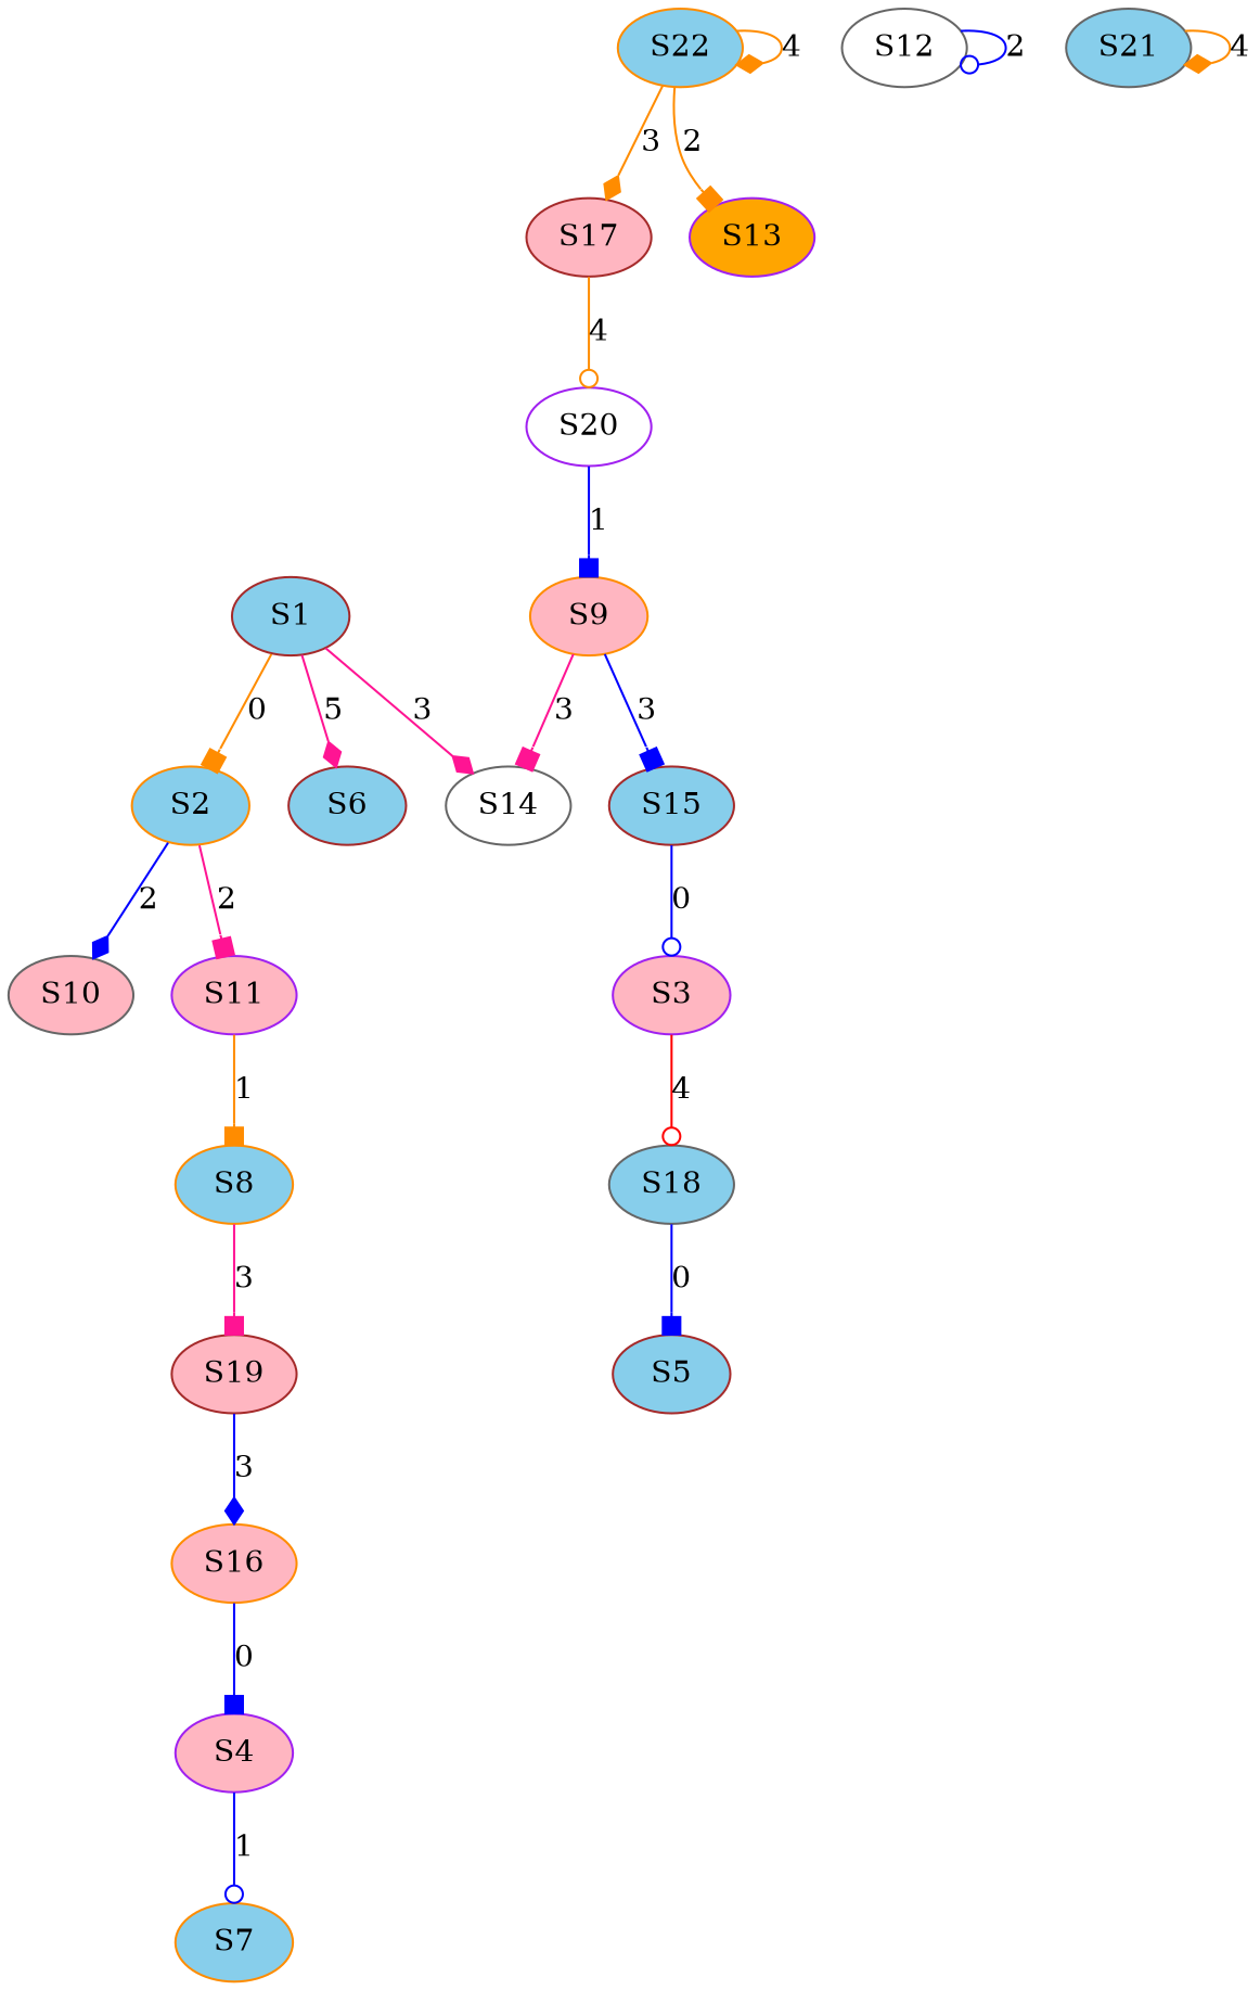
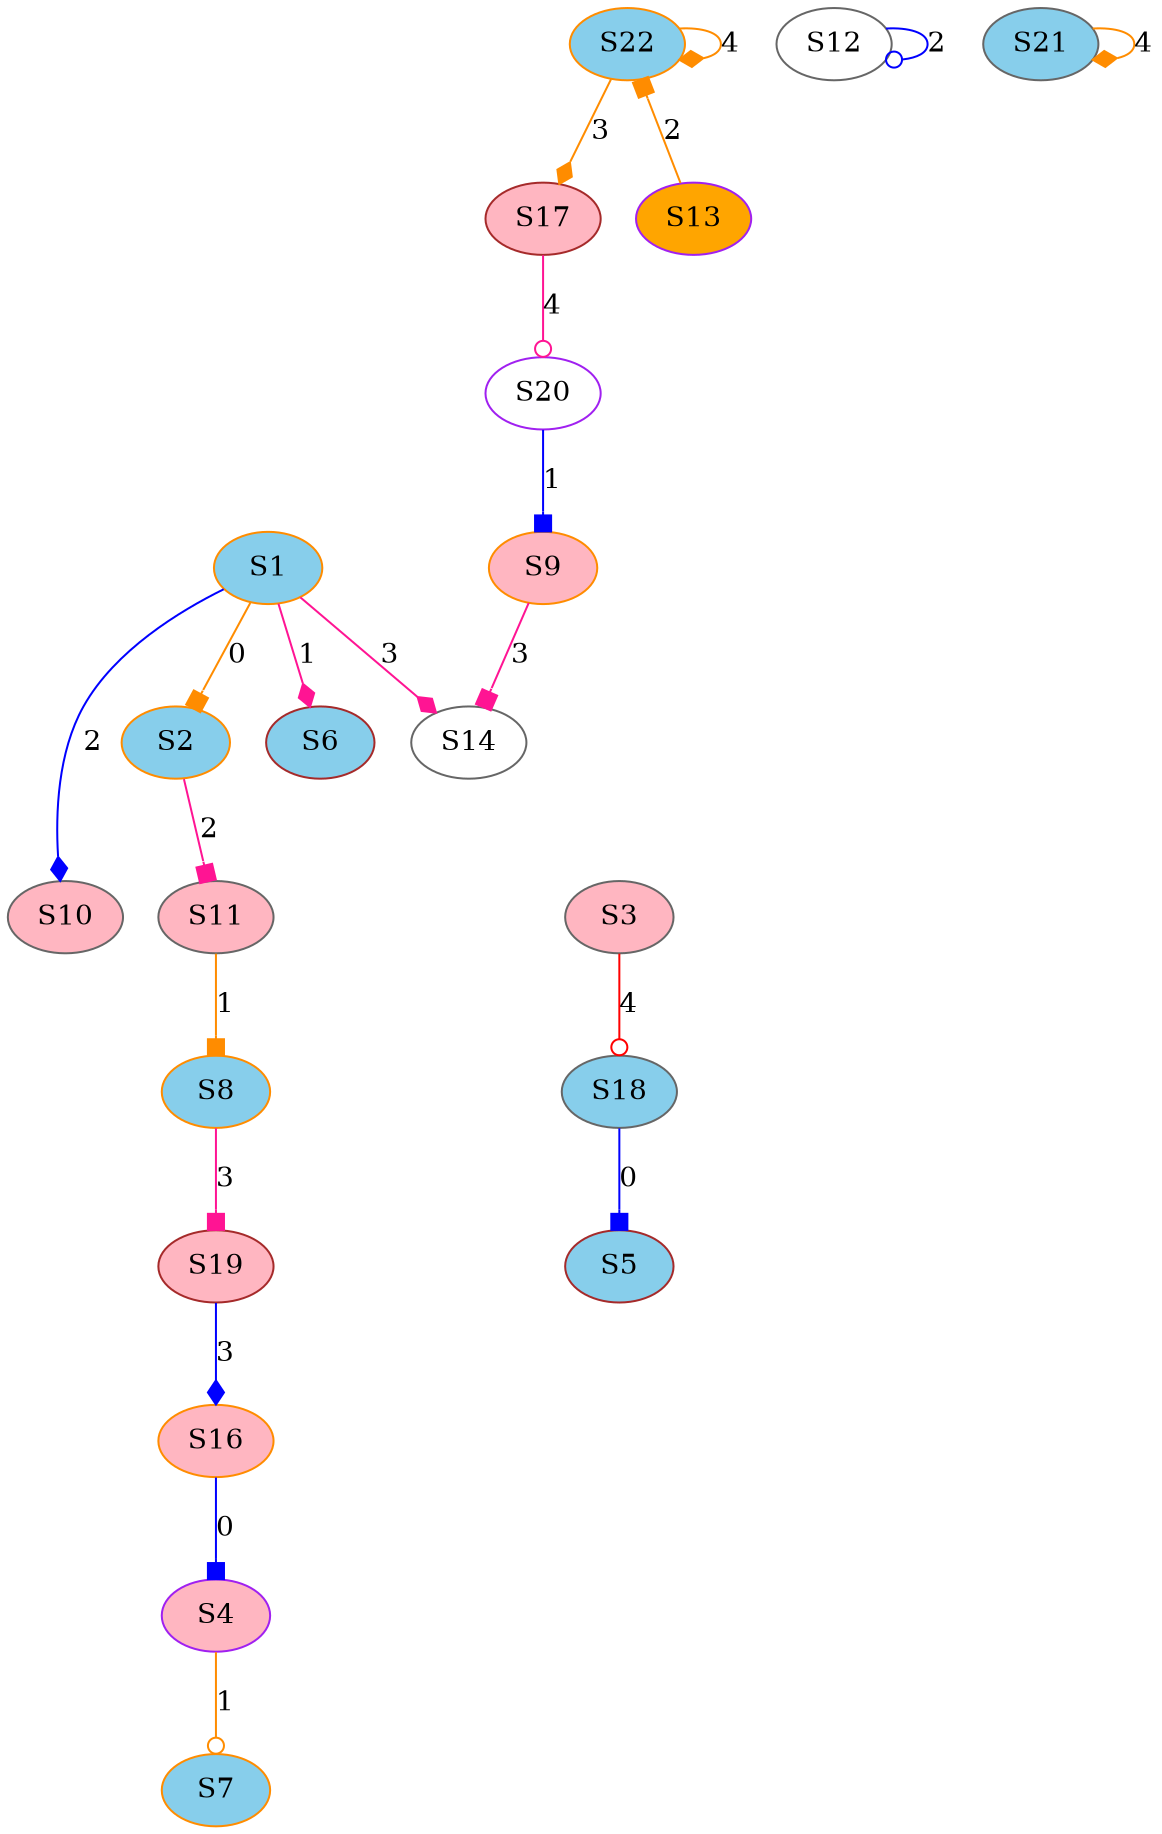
  strict digraph {
    node [color=darkorange fillcolor=skyblue style=filled]
    edge [arrowhead=box color=blue]
-   S1 [color=brown]
+   S1
    S2
    S6 [color=brown]
    S10 [color=gray40 fillcolor=lightpink]
    S14 [color=gray40 fillcolor=white]
-   S11 [color=purple fillcolor=lightpink]
+   S11 [color=gray40 fillcolor=lightpink]
    S8
-   S15 [color=brown]
-   S3 [color=purple fillcolor=lightpink]
+   S3 [color=gray40 fillcolor=lightpink]
    S18 [color=gray40]
    S5 [color=brown]
    S4 [color=purple fillcolor=lightpink]
    S16 [fillcolor=lightpink]
    S7
    S19 [color=brown fillcolor=lightpink]
    S20 [color=purple fillcolor=white]
    S9 [fillcolor=lightpink]
    S12 [color=gray40 fillcolor=white]
    S22
    S13 [color=purple fillcolor=orange]
    S17 [color=brown fillcolor=lightpink]
    S21 [color=gray40]
    S1 -> S2 [color=darkorange label=0]
-   S1 -> S6 [arrowhead=diamond color=deeppink label=5]
-   S2 -> S10 [arrowhead=diamond label=2]
+   S1 -> S6 [arrowhead=diamond color=deeppink label=1]
+   S1 -> S10 [arrowhead=diamond label=2]
    S1 -> S14 [arrowhead=diamond color=deeppink label=3]
    S2 -> S11 [color=deeppink label=2]
    S11 -> S8 [color=darkorange label=1]
    S8 -> S19 [color=deeppink label=3]
-   S15 -> S3 [arrowhead=odot label=0]
    S3 -> S18 [arrowhead=odot color=red label=4]
    S18 -> S5 [label=0]
-   S4 -> S7 [arrowhead=odot label=1]
+   S4 -> S7 [arrowhead=odot color=darkorange label=1]
    S16 -> S4 [label=0]
    S19 -> S16 [arrowhead=diamond label=3]
    S20 -> S9 [label=1]
    S9 -> S14 [color=deeppink label=3]
-   S9 -> S15 [label=3]
    S12 -> S12 [arrowhead=odot label=2]
    S22 -> S22 [arrowhead=diamond color=darkorange label=4]
-   S22 -> S13 [color=darkorange label=2]
+   S13 -> S22 [color=darkorange label=2]
    S22 -> S17 [arrowhead=diamond color=darkorange label=3]
-   S17 -> S20 [arrowhead=odot color=darkorange label=4]
+   S17 -> S20 [arrowhead=odot color=deeppink label=4]
    S21 -> S21 [arrowhead=diamond color=darkorange label=4]
  }
